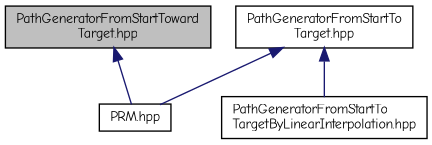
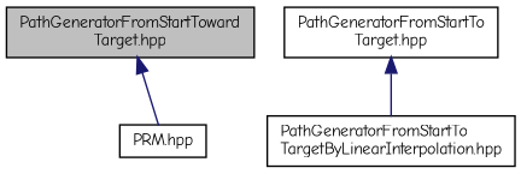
  digraph {
    fontname="Comic Neue"
    node [color=black fontname="Comic Neue" fontsize=10 shape=record]
    edge [color=midnightblue dir=back fontname="Comic Neue" fontsize=10 labelfontname=Helvetica labelfontsize=10 style=solid]
    n1 [fillcolor=grey75 fontcolor=black height=0.2 label="PathGeneratorFromStartToward\lTarget.hpp" style=filled width=0.4]
    n2 [height=0.2 label="PRM.hpp" width=0.4]
    n3 [height=0.2 label="PathGeneratorFromStartTo\lTarget.hpp" width=0.4]
    n4 [height=0.2 label="PathGeneratorFromStartTo\lTargetByLinearInterpolation.hpp" width=0.4]
    n1 -> n2
-   n3 -> n2
    n3 -> n4
  }
